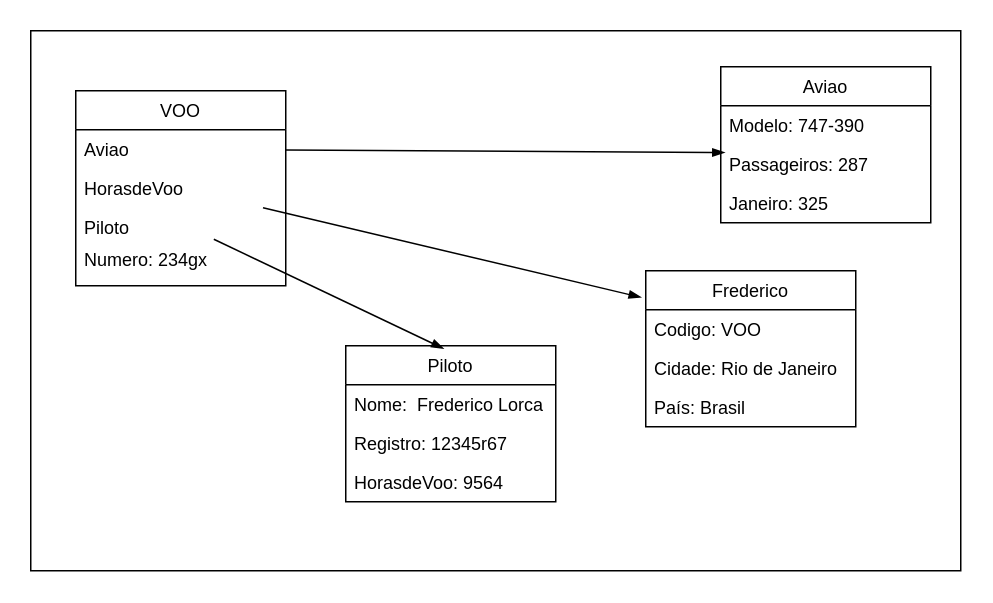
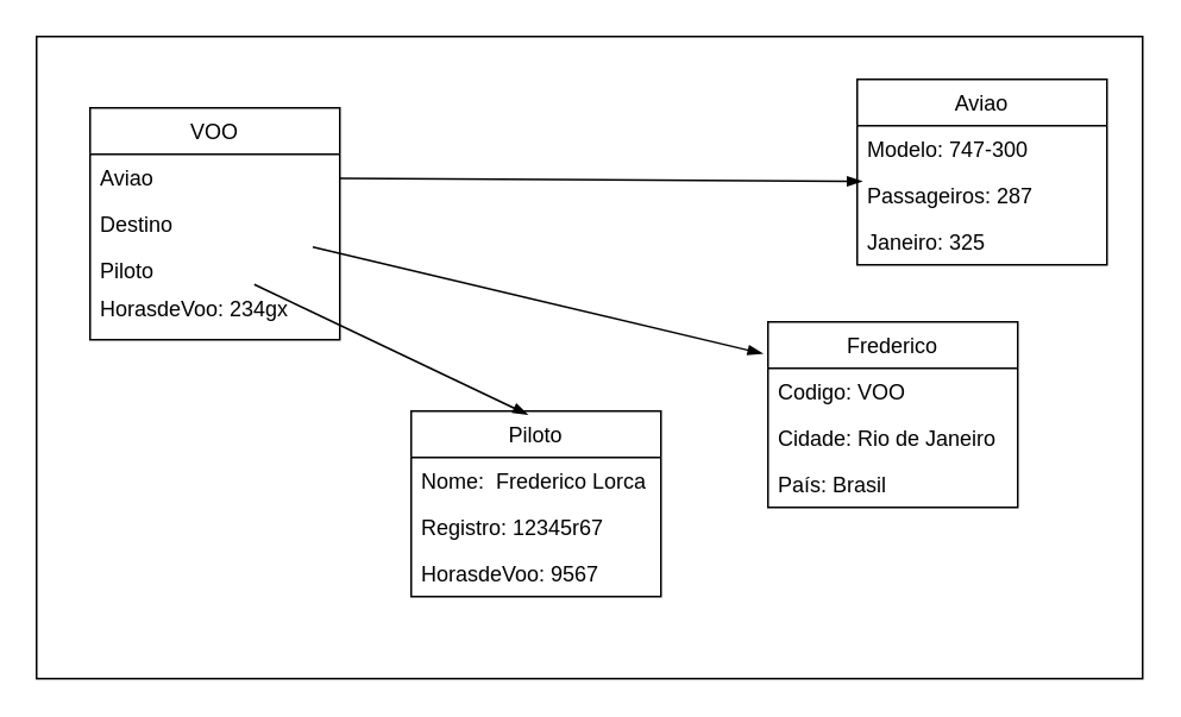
  <mxCell id="0" style=";html=1;" />
  <mxCell id="1" style=";html=1;" parent="0" />
  <mxCell id="2" value="" style="rounded=0;whiteSpace=wrap;html=1;" vertex="1" parent="1"><mxGeometry x="20" y="20" width="620" height="360" as="geometry" /></mxCell>
  <mxCell id="3" value="VOO" style="swimlane;fontStyle=0;childLayout=stackLayout;horizontal=1;startSize=26;fillColor=none;horizontalStack=0;resizeParent=1;resizeParentMax=0;resizeLast=0;collapsible=1;marginBottom=0;" vertex="1" parent="1"><mxGeometry x="50" y="60" width="140" height="130" as="geometry"><mxRectangle x="350" y="310" width="60" height="26" as="alternateBounds" /></mxGeometry></mxCell>
  <mxCell id="4" value="Aviao" style="text;strokeColor=none;fillColor=none;align=left;verticalAlign=top;spacingLeft=4;spacingRight=4;overflow=hidden;rotatable=0;points=[[0,0.5],[1,0.5]];portConstraint=eastwest;" vertex="1" parent="3"><mxGeometry y="26" width="140" height="26" as="geometry" /></mxCell>
- <mxCell id="5" value="HorasdeVoo" style="text;strokeColor=none;fillColor=none;align=left;verticalAlign=top;spacingLeft=4;spacingRight=4;overflow=hidden;rotatable=0;points=[[0,0.5],[1,0.5]];portConstraint=eastwest;" vertex="1" parent="3"><mxGeometry y="52" width="140" height="26" as="geometry" /></mxCell>
+ <mxCell id="5" value="Destino" style="text;strokeColor=none;fillColor=none;align=left;verticalAlign=top;spacingLeft=4;spacingRight=4;overflow=hidden;rotatable=0;points=[[0,0.5],[1,0.5]];portConstraint=eastwest;" vertex="1" parent="3"><mxGeometry y="52" width="140" height="26" as="geometry" /></mxCell>
  <mxCell id="6" value="Piloto" style="text;strokeColor=none;fillColor=none;align=left;verticalAlign=top;spacingLeft=4;spacingRight=4;overflow=hidden;rotatable=0;points=[[0,0.5],[1,0.5]];portConstraint=eastwest;" vertex="1" parent="3"><mxGeometry y="78" width="140" height="21" as="geometry" /></mxCell>
- <mxCell id="7" value="Numero: 234gx" style="text;strokeColor=none;fillColor=none;align=left;verticalAlign=top;spacingLeft=4;spacingRight=4;overflow=hidden;rotatable=0;points=[[0,0.5],[1,0.5]];portConstraint=eastwest;" vertex="1" parent="3"><mxGeometry y="99" width="140" height="31" as="geometry" /></mxCell>
+ <mxCell id="7" value="HorasdeVoo: 234gx" style="text;strokeColor=none;fillColor=none;align=left;verticalAlign=top;spacingLeft=4;spacingRight=4;overflow=hidden;rotatable=0;points=[[0,0.5],[1,0.5]];portConstraint=eastwest;" vertex="1" parent="3"><mxGeometry y="99" width="140" height="31" as="geometry" /></mxCell>
  <mxCell id="8" value="Aviao" style="swimlane;fontStyle=0;childLayout=stackLayout;horizontal=1;startSize=26;fillColor=none;horizontalStack=0;resizeParent=1;resizeParentMax=0;resizeLast=0;collapsible=1;marginBottom=0;" vertex="1" parent="1"><mxGeometry x="480" y="44" width="140" height="104" as="geometry" /></mxCell>
- <mxCell id="9" value="Modelo: 747-390" style="text;strokeColor=none;fillColor=none;align=left;verticalAlign=top;spacingLeft=4;spacingRight=4;overflow=hidden;rotatable=0;points=[[0,0.5],[1,0.5]];portConstraint=eastwest;" vertex="1" parent="8"><mxGeometry y="26" width="140" height="26" as="geometry" /></mxCell>
+ <mxCell id="9" value="Modelo: 747-300" style="text;strokeColor=none;fillColor=none;align=left;verticalAlign=top;spacingLeft=4;spacingRight=4;overflow=hidden;rotatable=0;points=[[0,0.5],[1,0.5]];portConstraint=eastwest;" vertex="1" parent="8"><mxGeometry y="26" width="140" height="26" as="geometry" /></mxCell>
  <mxCell id="10" value="Passageiros: 287" style="text;strokeColor=none;fillColor=none;align=left;verticalAlign=top;spacingLeft=4;spacingRight=4;overflow=hidden;rotatable=0;points=[[0,0.5],[1,0.5]];portConstraint=eastwest;" vertex="1" parent="8"><mxGeometry y="52" width="140" height="26" as="geometry" /></mxCell>
  <mxCell id="11" value="Janeiro: 325" style="text;strokeColor=none;fillColor=none;align=left;verticalAlign=top;spacingLeft=4;spacingRight=4;overflow=hidden;rotatable=0;points=[[0,0.5],[1,0.5]];portConstraint=eastwest;" vertex="1" parent="8"><mxGeometry y="78" width="140" height="26" as="geometry" /></mxCell>
  <mxCell id="12" style="edgeStyle=none;rounded=0;orthogonalLoop=1;jettySize=auto;html=1;entryX=0.02;entryY=0.199;entryDx=0;entryDy=0;entryPerimeter=0;endArrow=blockThin;endFill=1;" edge="1" parent="1" source="4" target="10"><mxGeometry relative="1" as="geometry" /></mxCell>
  <mxCell id="13" style="edgeStyle=none;rounded=0;orthogonalLoop=1;jettySize=auto;html=1;entryX=-0.021;entryY=0.171;entryDx=0;entryDy=0;entryPerimeter=0;endArrow=blockThin;endFill=1;" edge="1" parent="1" source="5" target="19"><mxGeometry relative="1" as="geometry" /></mxCell>
  <mxCell id="14" style="edgeStyle=none;rounded=0;orthogonalLoop=1;jettySize=auto;html=1;entryX=0.467;entryY=0.019;entryDx=0;entryDy=0;entryPerimeter=0;endArrow=blockThin;endFill=1;" edge="1" parent="1" source="6" target="15"><mxGeometry relative="1" as="geometry" /></mxCell>
  <mxCell id="15" value="Piloto" style="swimlane;fontStyle=0;childLayout=stackLayout;horizontal=1;startSize=26;fillColor=none;horizontalStack=0;resizeParent=1;resizeParentMax=0;resizeLast=0;collapsible=1;marginBottom=0;" vertex="1" parent="1"><mxGeometry x="230" y="230" width="140" height="104" as="geometry" /></mxCell>
  <mxCell id="16" value="Nome:  Frederico Lorca" style="text;strokeColor=none;fillColor=none;align=left;verticalAlign=top;spacingLeft=4;spacingRight=4;overflow=hidden;rotatable=0;points=[[0,0.5],[1,0.5]];portConstraint=eastwest;" vertex="1" parent="15"><mxGeometry y="26" width="140" height="26" as="geometry" /></mxCell>
  <mxCell id="17" value="Registro: 12345r67" style="text;strokeColor=none;fillColor=none;align=left;verticalAlign=top;spacingLeft=4;spacingRight=4;overflow=hidden;rotatable=0;points=[[0,0.5],[1,0.5]];portConstraint=eastwest;" vertex="1" parent="15"><mxGeometry y="52" width="140" height="26" as="geometry" /></mxCell>
- <mxCell id="18" value="HorasdeVoo: 9564" style="text;strokeColor=none;fillColor=none;align=left;verticalAlign=top;spacingLeft=4;spacingRight=4;overflow=hidden;rotatable=0;points=[[0,0.5],[1,0.5]];portConstraint=eastwest;" vertex="1" parent="15"><mxGeometry y="78" width="140" height="26" as="geometry" /></mxCell>
+ <mxCell id="18" value="HorasdeVoo: 9567" style="text;strokeColor=none;fillColor=none;align=left;verticalAlign=top;spacingLeft=4;spacingRight=4;overflow=hidden;rotatable=0;points=[[0,0.5],[1,0.5]];portConstraint=eastwest;" vertex="1" parent="15"><mxGeometry y="78" width="140" height="26" as="geometry" /></mxCell>
  <mxCell id="19" value="Frederico" style="swimlane;fontStyle=0;childLayout=stackLayout;horizontal=1;startSize=26;fillColor=none;horizontalStack=0;resizeParent=1;resizeParentMax=0;resizeLast=0;collapsible=1;marginBottom=0;" vertex="1" parent="1"><mxGeometry x="430" y="180" width="140" height="104" as="geometry" /></mxCell>
  <mxCell id="20" value="Codigo: VOO" style="text;strokeColor=none;fillColor=none;align=left;verticalAlign=top;spacingLeft=4;spacingRight=4;overflow=hidden;rotatable=0;points=[[0,0.5],[1,0.5]];portConstraint=eastwest;" vertex="1" parent="19"><mxGeometry y="26" width="140" height="26" as="geometry" /></mxCell>
  <mxCell id="21" value="Cidade: Rio de Janeiro" style="text;strokeColor=none;fillColor=none;align=left;verticalAlign=top;spacingLeft=4;spacingRight=4;overflow=hidden;rotatable=0;points=[[0,0.5],[1,0.5]];portConstraint=eastwest;" vertex="1" parent="19"><mxGeometry y="52" width="140" height="26" as="geometry" /></mxCell>
  <mxCell id="22" value="País: Brasil" style="text;strokeColor=none;fillColor=none;align=left;verticalAlign=top;spacingLeft=4;spacingRight=4;overflow=hidden;rotatable=0;points=[[0,0.5],[1,0.5]];portConstraint=eastwest;" vertex="1" parent="19"><mxGeometry y="78" width="140" height="26" as="geometry" /></mxCell>
